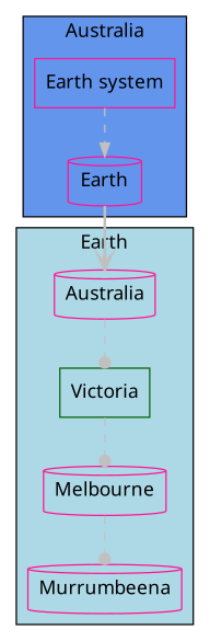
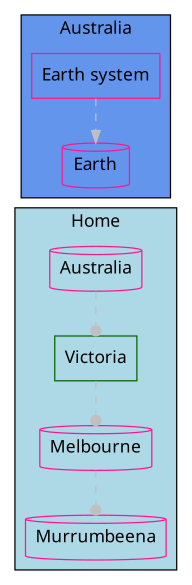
  digraph {
    fontname="Noto Sans"
    rankdir=TB
    node [color=deeppink fontname="Noto Sans" shape=cylinder]
    edge [arrowhead=dot color=grey fontname="Noto Sans" style=dashed]
    Australia
    Victoria [color=darkgreen shape=box]
    Melbourne
    Murrumbeena
    n5 [label="Earth system" shape=box]
    Earth
    subgraph cluster_1 {
      bgcolor=lightblue
-     label=Earth
+     label=Home
      Australia
      Victoria
      Melbourne
      Murrumbeena
    }
    subgraph cluster_2 {
      bgcolor=cornflowerblue
      label=Australia
      n5
      Earth
    }
    Australia -> Victoria
    Victoria -> Melbourne
    Melbourne -> Murrumbeena
    n5 -> Earth [arrowhead=normal]
-   Earth -> Australia [arrowhead=vee style=bold]
  }
